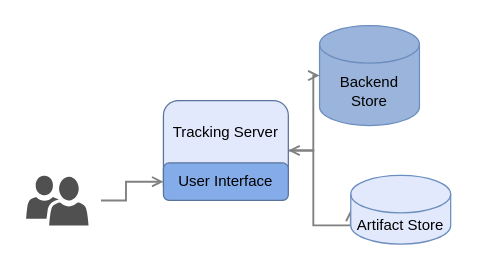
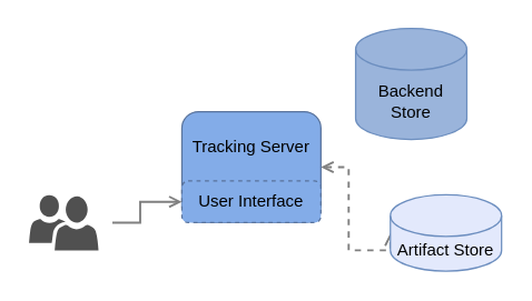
  <mxCell id="0" />
  <mxCell id="1" parent="0" />
  <mxCell id="2" value="Backend Store" style="shape=cylinder3;whiteSpace=wrap;html=1;boundedLbl=1;backgroundOutline=1;size=15;fillColor=#9ab4db;strokeColor=#6c8ebf;" parent="1" vertex="1"><mxGeometry x="255" y="20" width="80" height="80" as="geometry" /></mxCell>
- <mxCell id="3" style="edgeStyle=orthogonalEdgeStyle;rounded=0;orthogonalLoop=1;jettySize=auto;html=1;startArrow=open;startFill=0;endArrow=open;endFill=0;strokeColor=#808080;strokeWidth=1.5;exitX=1;exitY=0.5;exitDx=0;exitDy=0;entryX=0;entryY=0.5;entryDx=0;entryDy=0;entryPerimeter=0;" parent="1" source="5" target="9" edge="1"><mxGeometry relative="1" as="geometry"><Array as="points"><mxPoint x="250" y="120" /><mxPoint x="250" y="180" /></Array><mxPoint x="320" y="160" as="sourcePoint" /><mxPoint x="260" y="180" as="targetPoint" /></mxGeometry></mxCell>
- <mxCell id="4" style="edgeStyle=orthogonalEdgeStyle;rounded=0;orthogonalLoop=1;jettySize=auto;html=1;startArrow=none;startFill=0;endArrow=open;endFill=0;strokeColor=#808080;strokeWidth=1.5;entryX=0;entryY=0.5;entryDx=0;entryDy=0;exitX=1;exitY=0.5;exitDx=0;exitDy=0;entryPerimeter=0;" parent="1" source="5" target="2" edge="1"><mxGeometry relative="1" as="geometry"><Array as="points"><mxPoint x="250" y="120" /><mxPoint x="250" y="60" /></Array><mxPoint x="320" y="80" as="sourcePoint" /><mxPoint x="330" y="250" as="targetPoint" /></mxGeometry></mxCell>
- <mxCell id="5" value="Tracking Server&lt;br&gt;&lt;br&gt;&lt;br&gt;" style="rounded=1;whiteSpace=wrap;html=1;fillColor=#e3e9fc;strokeColor=#59739c;" parent="1" vertex="1"><mxGeometry x="130" y="80" width="100" height="80" as="geometry" /></mxCell>
- <mxCell id="6" value="User Interface" style="rounded=1;whiteSpace=wrap;html=1;fillColor=#83ACE8;strokeColor=#59739c;dashed=0;" parent="1" vertex="1"><mxGeometry x="130" y="130" width="100" height="30" as="geometry" /></mxCell>
+ <mxCell id="3" style="edgeStyle=orthogonalEdgeStyle;rounded=0;orthogonalLoop=1;jettySize=auto;html=1;startArrow=open;startFill=0;endArrow=open;endFill=0;strokeColor=#808080;strokeWidth=1.5;exitX=1;exitY=0.5;exitDx=0;exitDy=0;entryX=0;entryY=0.5;entryDx=0;entryDy=0;entryPerimeter=0;dashed=1;" parent="1" source="5" target="9" edge="1"><mxGeometry relative="1" as="geometry"><Array as="points"><mxPoint x="250" y="120" /><mxPoint x="250" y="180" /></Array><mxPoint x="320" y="160" as="sourcePoint" /><mxPoint x="260" y="180" as="targetPoint" /></mxGeometry></mxCell>
+ <mxCell id="5" value="Tracking Server&lt;br&gt;&lt;br&gt;&lt;br&gt;" style="rounded=1;whiteSpace=wrap;html=1;fillColor=#83ACE8;strokeColor=#59739c;" parent="1" vertex="1"><mxGeometry x="130" y="80" width="100" height="80" as="geometry" /></mxCell>
+ <mxCell id="6" value="User Interface" style="rounded=1;whiteSpace=wrap;html=1;fillColor=#83ACE8;strokeColor=#59739c;dashed=1;" parent="1" vertex="1"><mxGeometry x="130" y="130" width="100" height="30" as="geometry" /></mxCell>
  <mxCell id="7" value="" style="sketch=0;pointerEvents=1;shadow=0;dashed=0;html=1;strokeColor=none;labelPosition=center;verticalLabelPosition=bottom;verticalAlign=top;align=center;fillColor=#505050;shape=mxgraph.mscae.intune.user_group" parent="1" vertex="1"><mxGeometry x="20" y="140" width="50" height="40" as="geometry" /></mxCell>
  <mxCell id="8" style="edgeStyle=orthogonalEdgeStyle;rounded=0;orthogonalLoop=1;jettySize=auto;html=1;startArrow=none;startFill=0;endArrow=open;endFill=0;strokeColor=#808080;strokeWidth=1.5;entryX=0;entryY=0.5;entryDx=0;entryDy=0;" parent="1" target="6" edge="1"><mxGeometry relative="1" as="geometry"><Array as="points"><mxPoint x="80" y="160" /><mxPoint x="100" y="160" /><mxPoint x="100" y="145" /></Array><mxPoint x="80" y="160" as="sourcePoint" /><mxPoint x="330" y="220" as="targetPoint" /></mxGeometry></mxCell>
  <mxCell id="9" value="Artifact Store" style="shape=cylinder3;whiteSpace=wrap;html=1;boundedLbl=1;backgroundOutline=1;size=15;fillColor=#e3e9fc;strokeColor=#6c8ebf;" vertex="1" parent="1"><mxGeometry x="280" y="140" width="80" height="55" as="geometry" /></mxCell>
